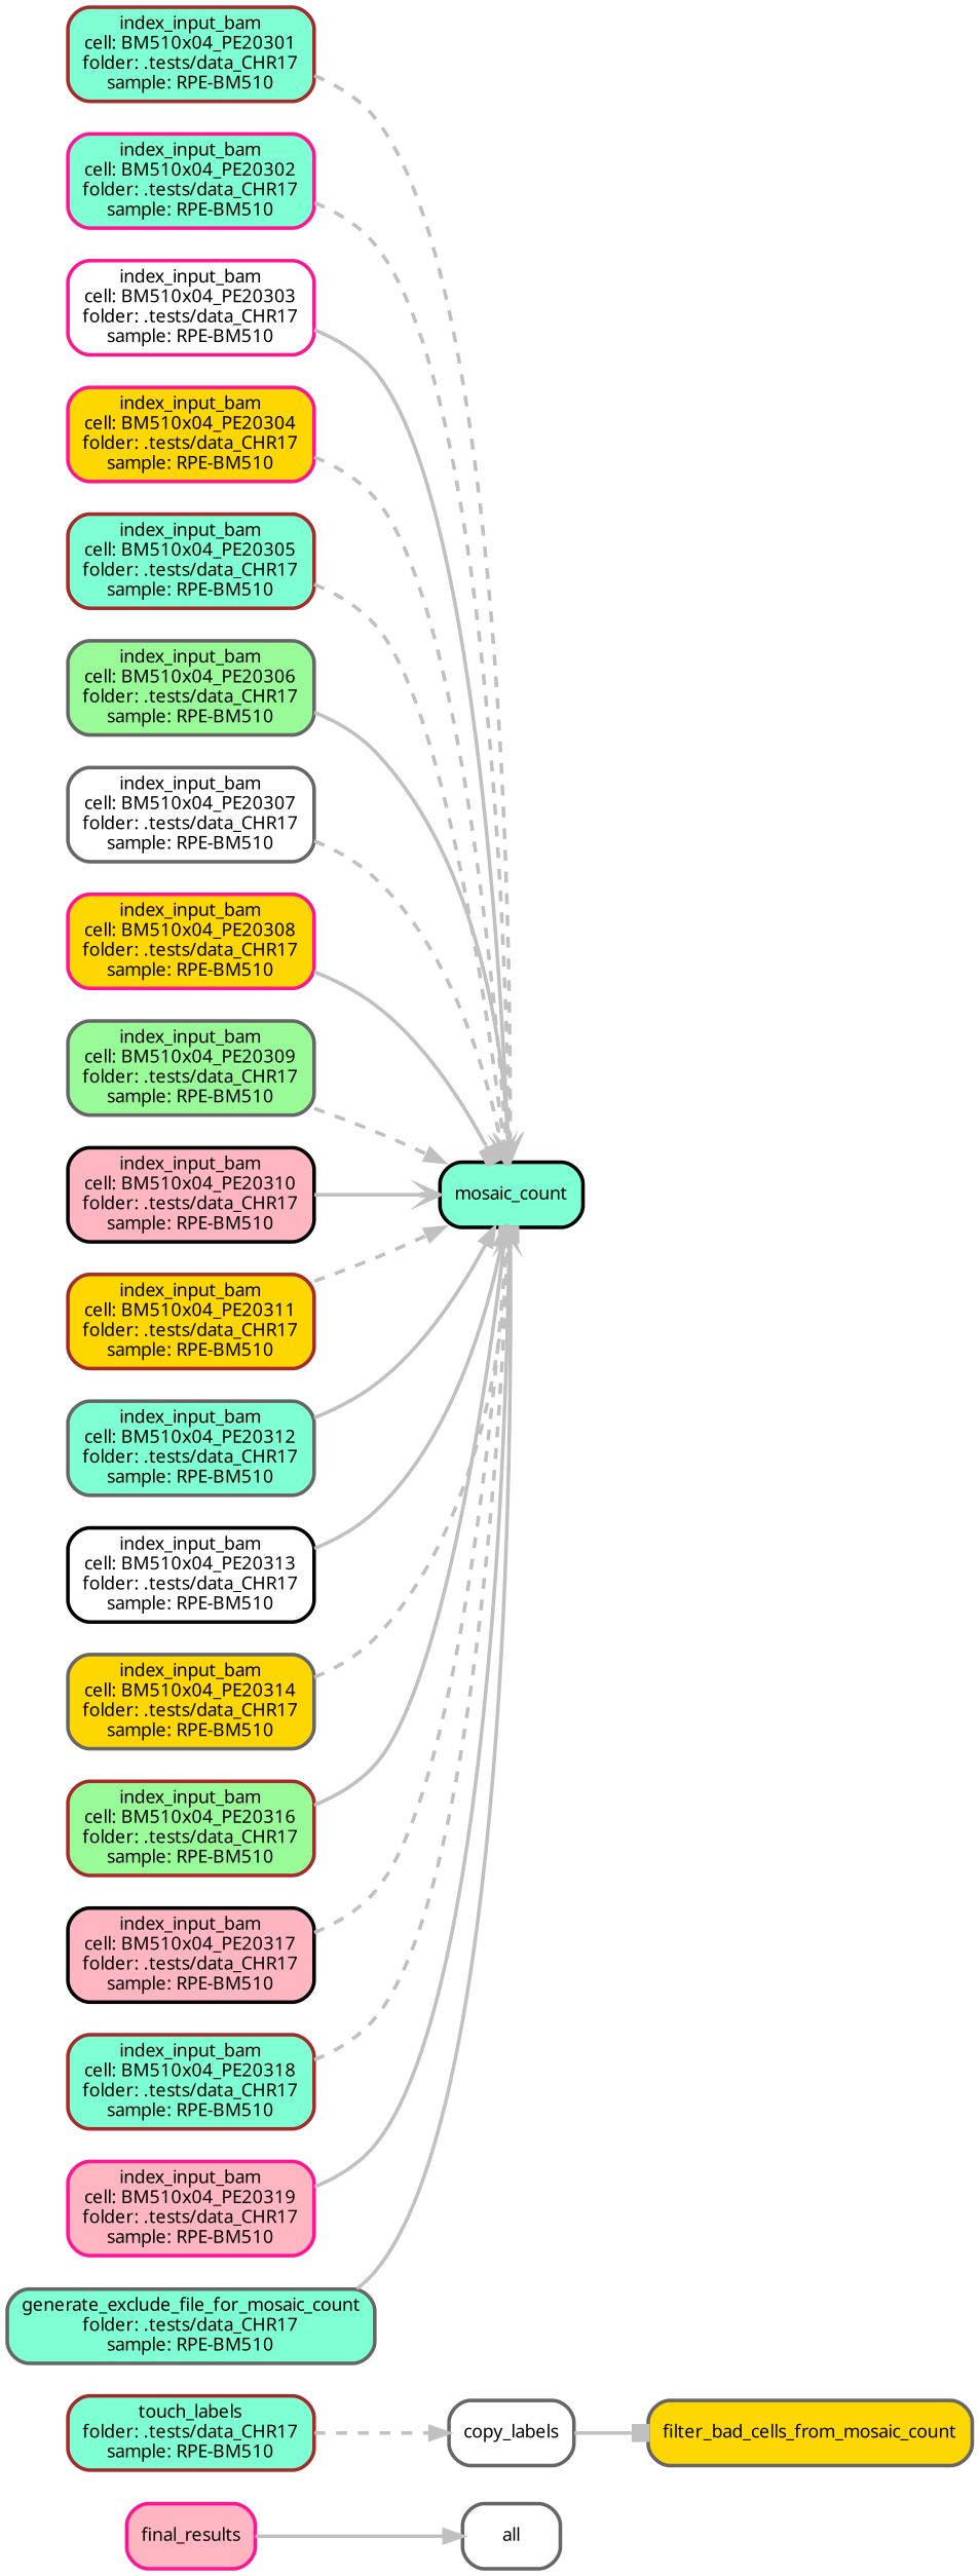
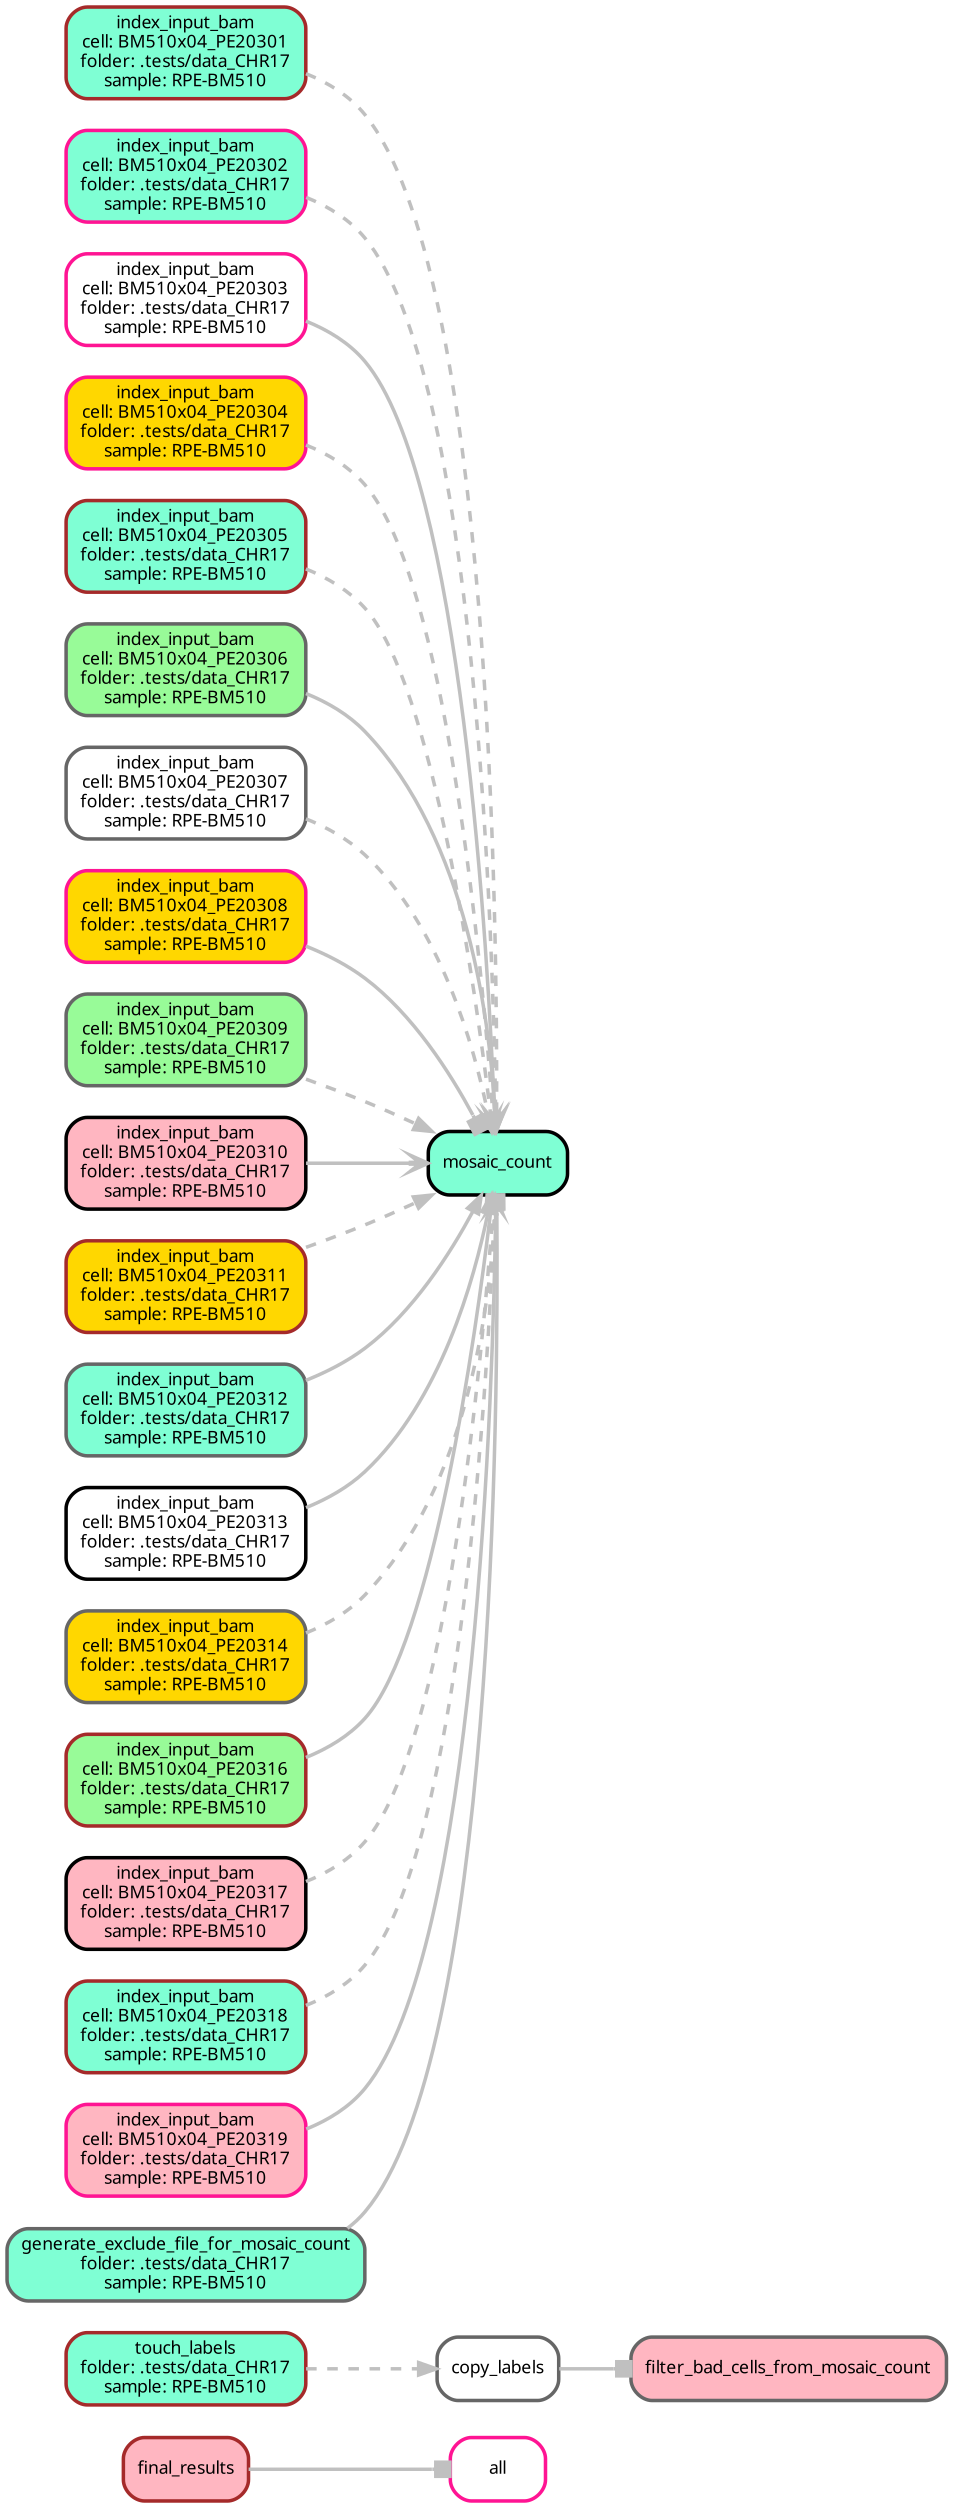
  digraph {
    bgcolor=white
    rankdir=LR
    node [color=gray40 fillcolor=aquamarine fontname=sans fontsize=10 penwidth=2 shape=box style="rounded,filled"]
    edge [arrowhead=normal color=grey penwidth=2 style=bold]
-   n1 [fillcolor=white label=all]
-   n2 [fillcolor=gold label=filter_bad_cells_from_mosaic_count]
-   n3 [color=deeppink fillcolor=lightpink label=final_results]
+   n1 [color=deeppink fillcolor=white label=all]
+   n2 [fillcolor=lightpink label=filter_bad_cells_from_mosaic_count]
+   n3 [color=brown fillcolor=lightpink label=final_results]
    n4 [color=black label=mosaic_count]
    n5 [color=brown label="index_input_bam\ncell: BM510x04_PE20301\nfolder: .tests/data_CHR17\nsample: RPE-BM510"]
    n6 [color=deeppink label="index_input_bam\ncell: BM510x04_PE20302\nfolder: .tests/data_CHR17\nsample: RPE-BM510"]
    n7 [color=deeppink fillcolor=white label="index_input_bam\ncell: BM510x04_PE20303\nfolder: .tests/data_CHR17\nsample: RPE-BM510"]
    n8 [color=deeppink fillcolor=gold label="index_input_bam\ncell: BM510x04_PE20304\nfolder: .tests/data_CHR17\nsample: RPE-BM510"]
    n9 [color=brown label="index_input_bam\ncell: BM510x04_PE20305\nfolder: .tests/data_CHR17\nsample: RPE-BM510"]
    n10 [fillcolor=palegreen label="index_input_bam\ncell: BM510x04_PE20306\nfolder: .tests/data_CHR17\nsample: RPE-BM510"]
    n11 [fillcolor=white label="index_input_bam\ncell: BM510x04_PE20307\nfolder: .tests/data_CHR17\nsample: RPE-BM510"]
    n12 [color=deeppink fillcolor=gold label="index_input_bam\ncell: BM510x04_PE20308\nfolder: .tests/data_CHR17\nsample: RPE-BM510"]
    n13 [fillcolor=palegreen label="index_input_bam\ncell: BM510x04_PE20309\nfolder: .tests/data_CHR17\nsample: RPE-BM510"]
    n14 [color=black fillcolor=lightpink label="index_input_bam\ncell: BM510x04_PE20310\nfolder: .tests/data_CHR17\nsample: RPE-BM510"]
    n15 [color=brown fillcolor=gold label="index_input_bam\ncell: BM510x04_PE20311\nfolder: .tests/data_CHR17\nsample: RPE-BM510"]
    n16 [label="index_input_bam\ncell: BM510x04_PE20312\nfolder: .tests/data_CHR17\nsample: RPE-BM510"]
    n17 [color=black fillcolor=white label="index_input_bam\ncell: BM510x04_PE20313\nfolder: .tests/data_CHR17\nsample: RPE-BM510"]
    n18 [fillcolor=gold label="index_input_bam\ncell: BM510x04_PE20314\nfolder: .tests/data_CHR17\nsample: RPE-BM510"]
    n19 [color=brown fillcolor=palegreen label="index_input_bam\ncell: BM510x04_PE20316\nfolder: .tests/data_CHR17\nsample: RPE-BM510"]
    n20 [color=black fillcolor=lightpink label="index_input_bam\ncell: BM510x04_PE20317\nfolder: .tests/data_CHR17\nsample: RPE-BM510"]
    n21 [color=brown label="index_input_bam\ncell: BM510x04_PE20318\nfolder: .tests/data_CHR17\nsample: RPE-BM510"]
    n22 [color=deeppink fillcolor=lightpink label="index_input_bam\ncell: BM510x04_PE20319\nfolder: .tests/data_CHR17\nsample: RPE-BM510"]
    n23 [label="generate_exclude_file_for_mosaic_count\nfolder: .tests/data_CHR17\nsample: RPE-BM510"]
    n24 [fillcolor=white label=copy_labels]
    n25 [color=brown label="touch_labels\nfolder: .tests/data_CHR17\nsample: RPE-BM510"]
-   n3 -> n1
+   n3 -> n1 [arrowhead=box]
    n5 -> n4 [style=dashed]
    n6 -> n4 [arrowhead=vee style=dashed]
    n7 -> n4 [arrowhead=vee]
    n8 -> n4 [style=dashed]
    n9 -> n4 [arrowhead=vee style=dashed]
    n10 -> n4 [arrowhead=vee]
    n11 -> n4 [style=dashed]
    n12 -> n4 [arrowhead=box]
    n13 -> n4 [style=dashed]
    n14 -> n4 [arrowhead=vee]
    n15 -> n4 [style=dashed]
    n16 -> n4
    n17 -> n4
    n18 -> n4 [arrowhead=box style=dashed]
    n19 -> n4
    n20 -> n4 [arrowhead=box style=dashed]
    n21 -> n4 [arrowhead=vee style=dashed]
    n22 -> n4 [arrowhead=box]
    n23 -> n4 [arrowhead=box]
    n24 -> n2 [arrowhead=box]
    n25 -> n24 [style=dashed]
  }
